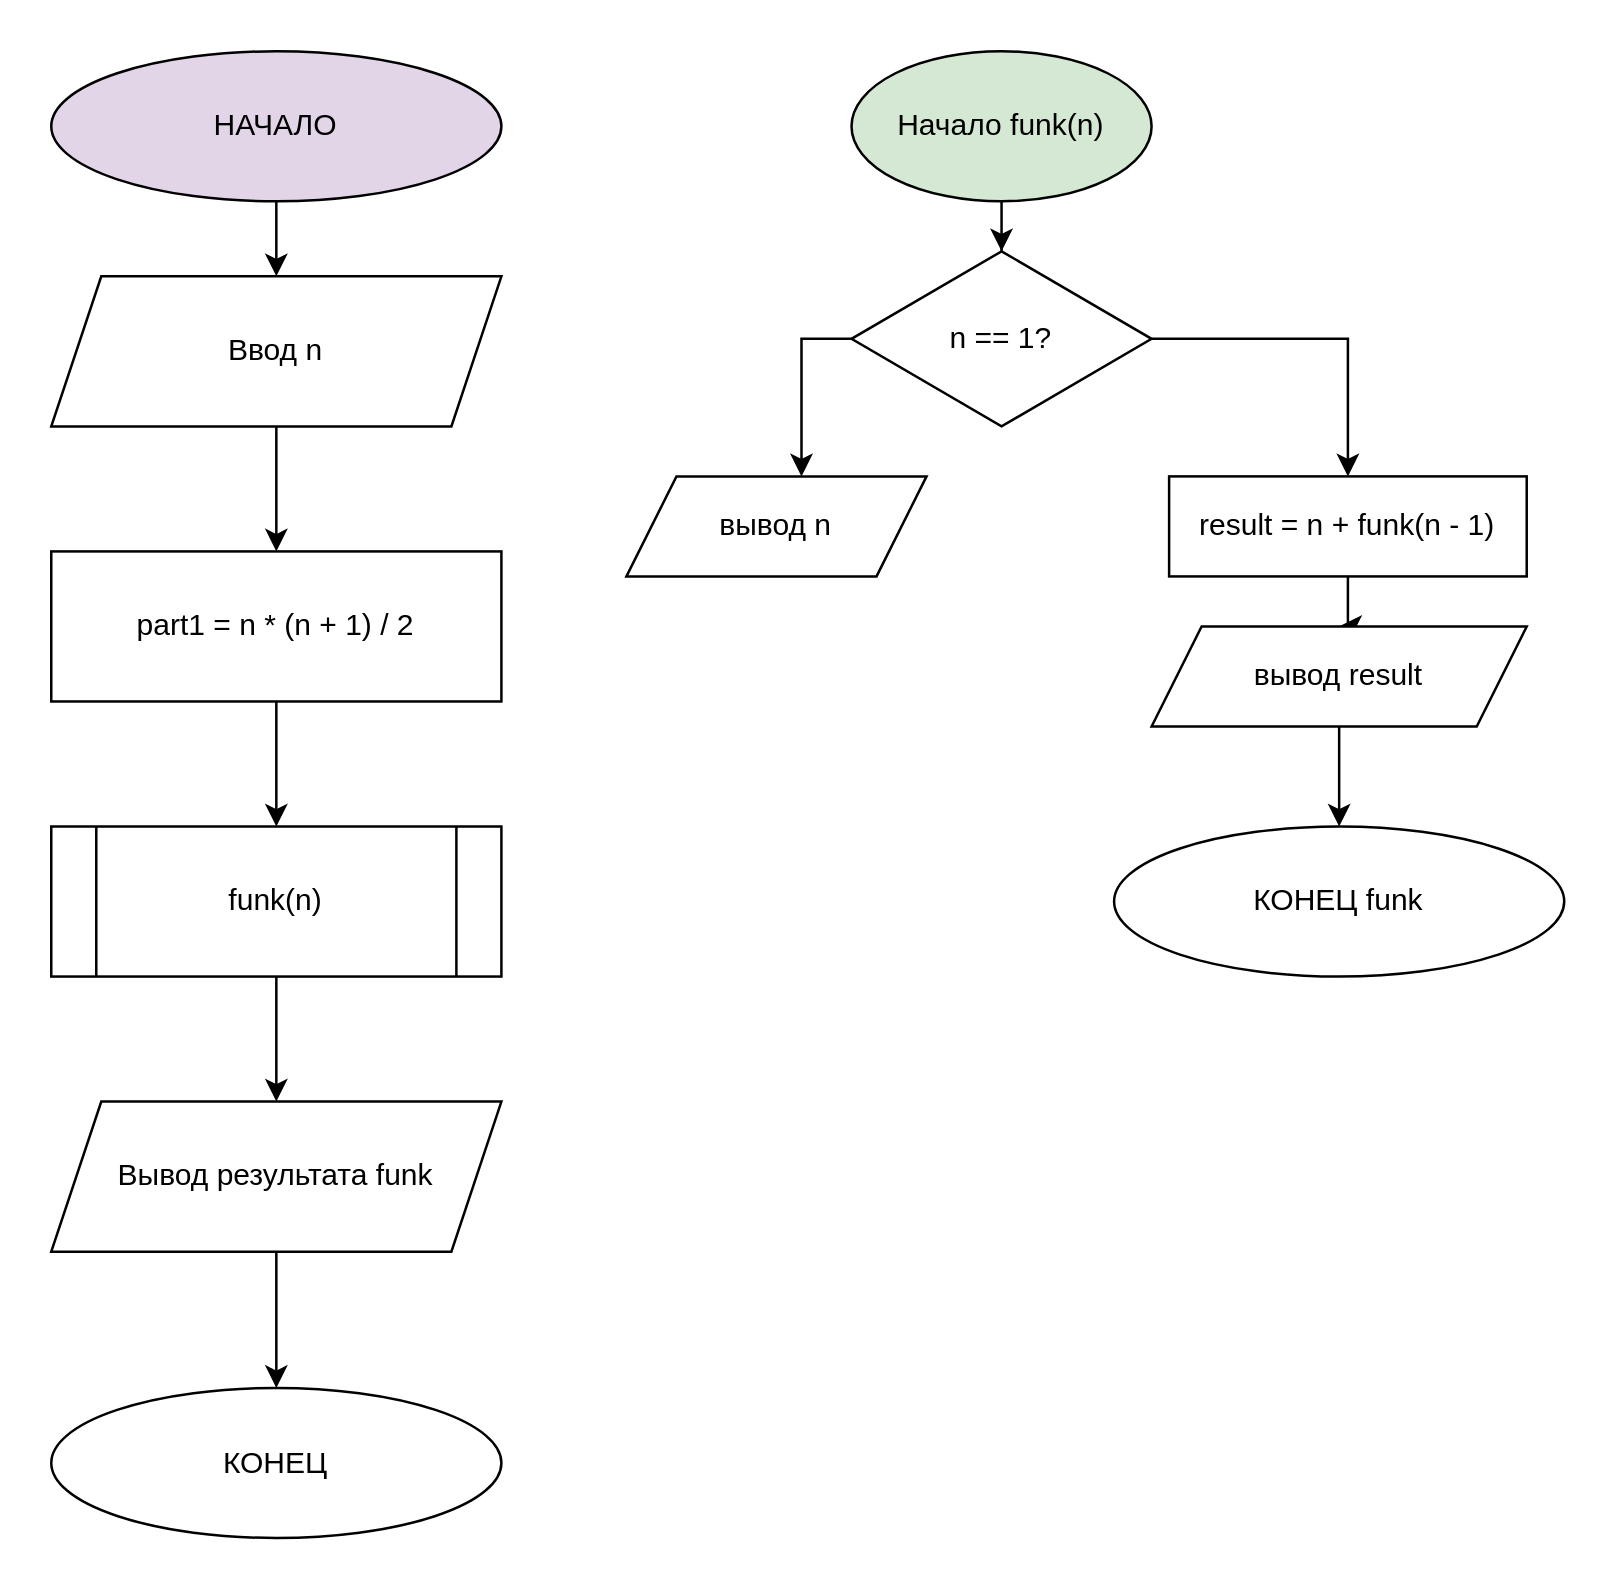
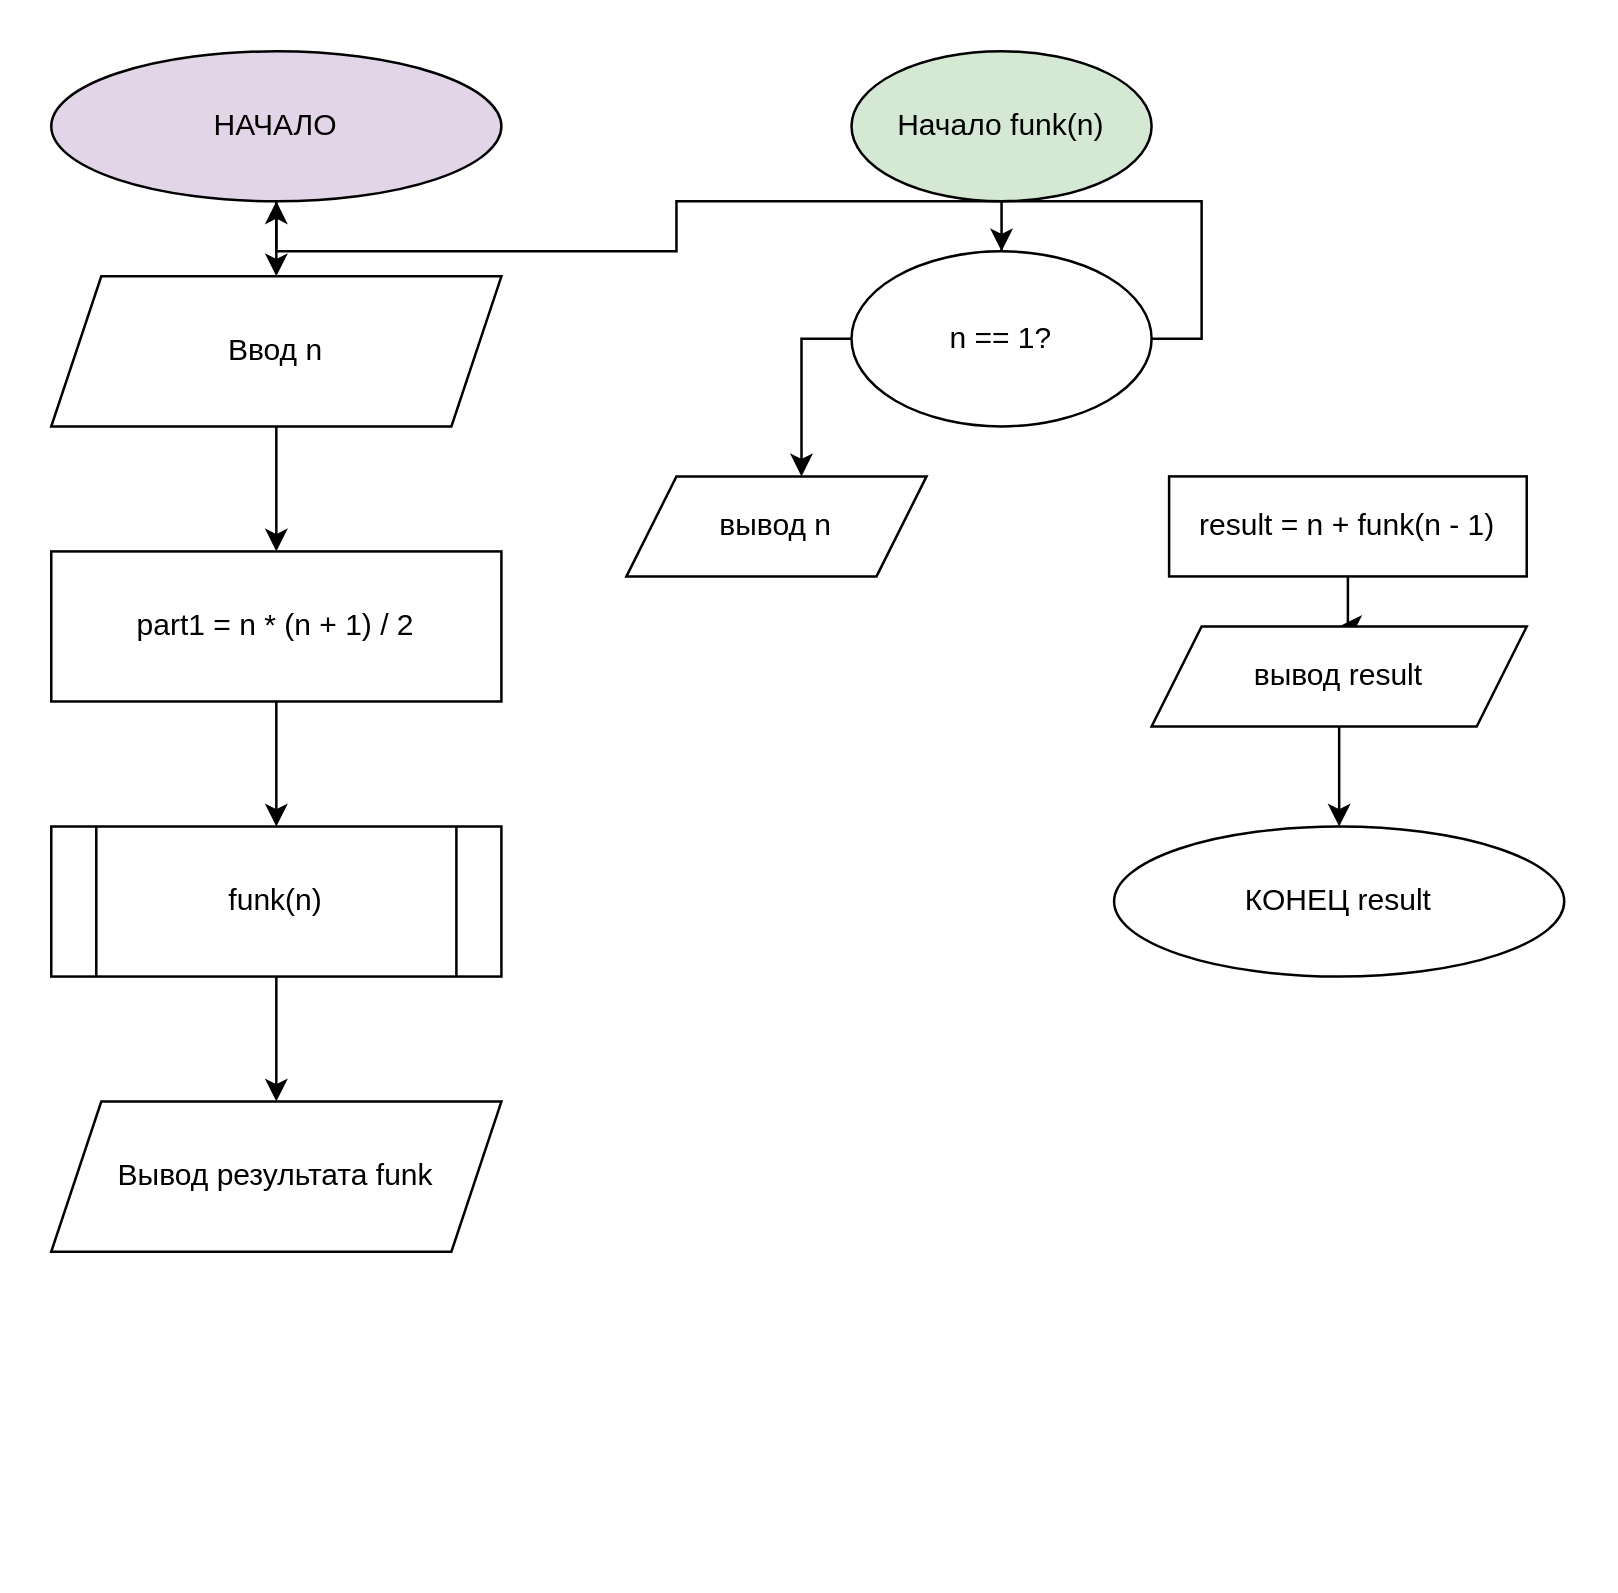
  <mxCell id="0" />
  <mxCell id="1" parent="0" />
  <mxCell id="2" value="" style="edgeStyle=orthogonalEdgeStyle;rounded=0;orthogonalLoop=1;jettySize=auto;html=1;" edge="1" parent="1" source="3" target="5"><mxGeometry relative="1" as="geometry" /></mxCell>
  <mxCell id="3" value="НАЧАЛО" style="ellipse;whiteSpace=wrap;html=1;fillColor=#e1d5e7;" vertex="1" parent="1"><mxGeometry x="20" y="20" width="180" height="60" as="geometry" /></mxCell>
  <mxCell id="4" value="" style="edgeStyle=orthogonalEdgeStyle;rounded=0;orthogonalLoop=1;jettySize=auto;html=1;" edge="1" parent="1" source="5" target="7"><mxGeometry relative="1" as="geometry" /></mxCell>
  <mxCell id="5" value="Ввод n" style="shape=parallelogram;perimeter=parallelogramPerimeter;whiteSpace=wrap;html=1;fixedSize=1;" vertex="1" parent="1"><mxGeometry x="20" y="110" width="180" height="60" as="geometry" /></mxCell>
  <mxCell id="6" value="" style="edgeStyle=orthogonalEdgeStyle;rounded=0;orthogonalLoop=1;jettySize=auto;html=1;" edge="1" parent="1" source="7" target="9"><mxGeometry relative="1" as="geometry" /></mxCell>
  <mxCell id="7" value="part1 = n * (n + 1) / 2" style="whiteSpace=wrap;html=1;" vertex="1" parent="1"><mxGeometry x="20" y="220" width="180" height="60" as="geometry" /></mxCell>
  <mxCell id="8" value="" style="edgeStyle=orthogonalEdgeStyle;rounded=0;orthogonalLoop=1;jettySize=auto;html=1;" edge="1" parent="1" source="9" target="11"><mxGeometry relative="1" as="geometry" /></mxCell>
  <mxCell id="9" value="funk(n)" style="shape=process;whiteSpace=wrap;html=1;backgroundOutline=1;" vertex="1" parent="1"><mxGeometry x="20" y="330" width="180" height="60" as="geometry" /></mxCell>
- <mxCell id="10" value="" style="edgeStyle=orthogonalEdgeStyle;rounded=0;orthogonalLoop=1;jettySize=auto;html=1;" edge="1" parent="1" source="11" target="12"><mxGeometry relative="1" as="geometry" /></mxCell>
  <mxCell id="11" value="Вывод результата funk" style="shape=parallelogram;perimeter=parallelogramPerimeter;whiteSpace=wrap;html=1;fixedSize=1;" vertex="1" parent="1"><mxGeometry x="20" y="440" width="180" height="60" as="geometry" /></mxCell>
- <mxCell id="12" value="КОНЕЦ" style="ellipse;whiteSpace=wrap;html=1;" vertex="1" parent="1"><mxGeometry x="20" y="554.5" width="180" height="60" as="geometry" /></mxCell>
  <mxCell id="13" value="" style="edgeStyle=orthogonalEdgeStyle;rounded=0;orthogonalLoop=1;jettySize=auto;html=1;" edge="1" parent="1" source="14" target="17"><mxGeometry relative="1" as="geometry" /></mxCell>
  <mxCell id="14" value="Начало funk(n)" style="ellipse;whiteSpace=wrap;html=1;fillColor=#d5e8d4;" vertex="1" parent="1"><mxGeometry x="340" y="20" width="120" height="60" as="geometry" /></mxCell>
  <mxCell id="15" style="edgeStyle=orthogonalEdgeStyle;rounded=0;orthogonalLoop=1;jettySize=auto;html=1;exitX=0;exitY=0.5;exitDx=0;exitDy=0;entryX=0.591;entryY=0.016;entryDx=0;entryDy=0;entryPerimeter=0;" edge="1" parent="1" source="17" target="18"><mxGeometry relative="1" as="geometry" /></mxCell>
- <mxCell id="16" style="edgeStyle=orthogonalEdgeStyle;rounded=0;orthogonalLoop=1;jettySize=auto;html=1;exitX=1;exitY=0.5;exitDx=0;exitDy=0;entryX=0.5;entryY=0;entryDx=0;entryDy=0;" edge="1" parent="1" source="17" target="20"><mxGeometry relative="1" as="geometry" /></mxCell>
- <mxCell id="17" value="n == 1?" style="rhombus;whiteSpace=wrap;html=1;" vertex="1" parent="1"><mxGeometry x="340" y="100" width="120" height="70" as="geometry" /></mxCell>
+ <mxCell id="16" style="edgeStyle=orthogonalEdgeStyle;rounded=0;orthogonalLoop=1;jettySize=auto;html=1;exitX=1;exitY=0.5;exitDx=0;exitDy=0;" edge="1" parent="1" source="17" target="3"><mxGeometry relative="1" as="geometry" /></mxCell>
+ <mxCell id="17" value="n == 1?" style="ellipse;whiteSpace=wrap;html=1;" vertex="1" parent="1"><mxGeometry x="340" y="100" width="120" height="70" as="geometry" /></mxCell>
  <mxCell id="18" value="вывод n" style="shape=parallelogram;perimeter=parallelogramPerimeter;whiteSpace=wrap;html=1;fixedSize=1;" vertex="1" parent="1"><mxGeometry x="250" y="190" width="120" height="40" as="geometry" /></mxCell>
  <mxCell id="19" value="" style="edgeStyle=orthogonalEdgeStyle;rounded=0;orthogonalLoop=1;jettySize=auto;html=1;" edge="1" parent="1" source="20" target="22"><mxGeometry relative="1" as="geometry" /></mxCell>
  <mxCell id="20" value="result = n + funk(n - 1)" style="whiteSpace=wrap;html=1;" vertex="1" parent="1"><mxGeometry x="467" y="190" width="143" height="40" as="geometry" /></mxCell>
  <mxCell id="21" value="" style="edgeStyle=orthogonalEdgeStyle;rounded=0;orthogonalLoop=1;jettySize=auto;html=1;" edge="1" parent="1" source="22" target="23"><mxGeometry relative="1" as="geometry" /></mxCell>
  <mxCell id="22" value="вывод result" style="shape=parallelogram;perimeter=parallelogramPerimeter;whiteSpace=wrap;html=1;fixedSize=1;" vertex="1" parent="1"><mxGeometry x="460" y="250" width="150" height="40" as="geometry" /></mxCell>
- <mxCell id="23" value="КОНЕЦ funk" style="ellipse;whiteSpace=wrap;html=1;" vertex="1" parent="1"><mxGeometry x="445" y="330" width="180" height="60" as="geometry" /></mxCell>
+ <mxCell id="23" value="КОНЕЦ result" style="ellipse;whiteSpace=wrap;html=1;" vertex="1" parent="1"><mxGeometry x="445" y="330" width="180" height="60" as="geometry" /></mxCell>
